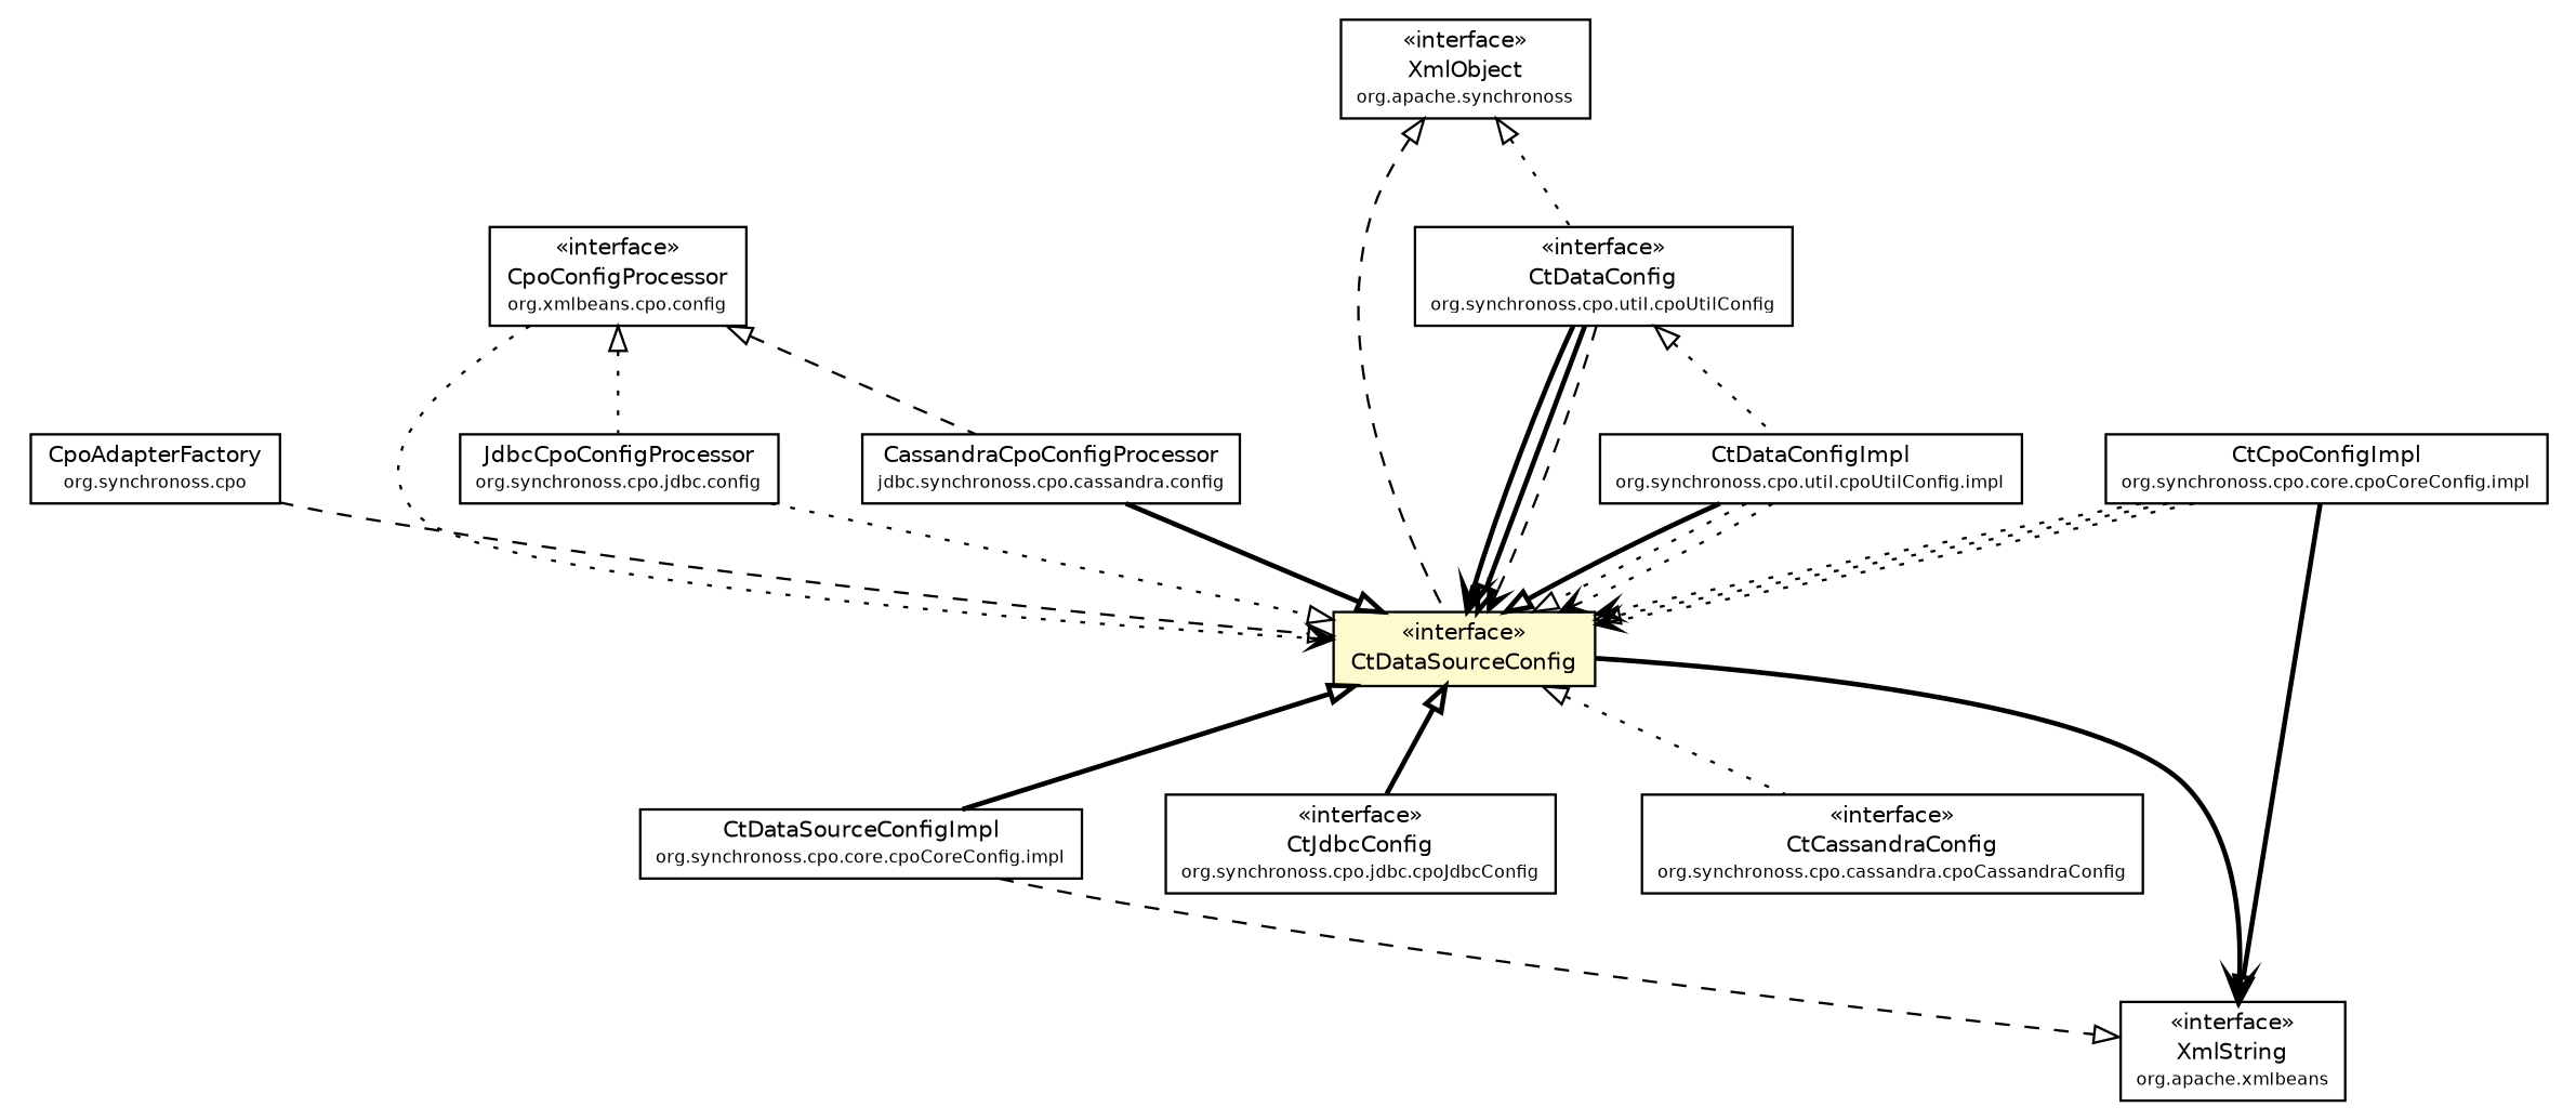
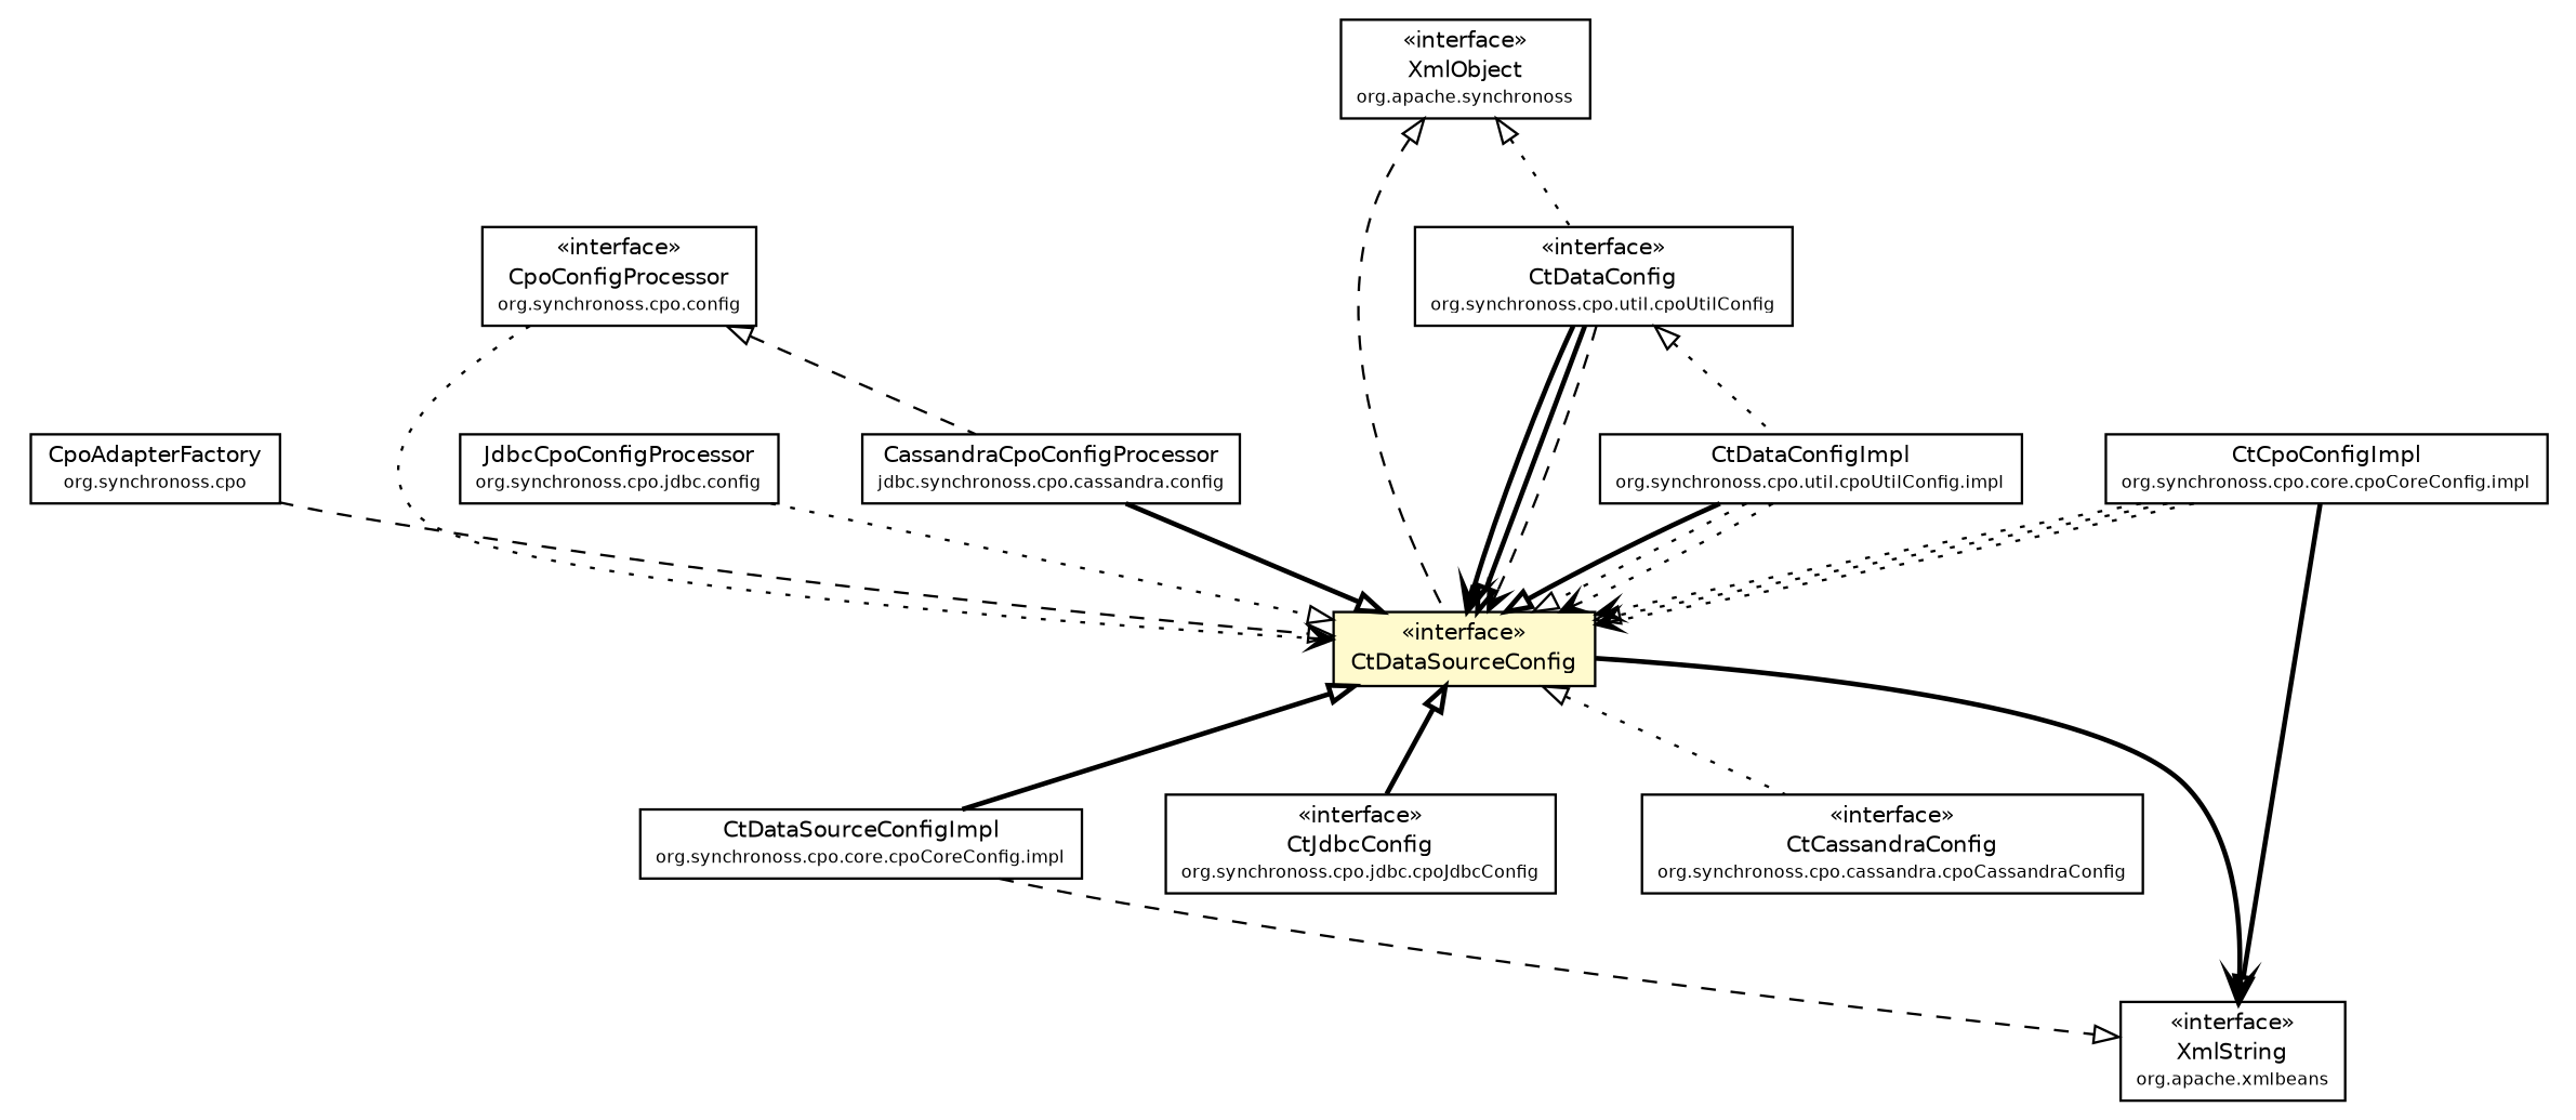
  digraph {
    node [fontcolor=black fontname=Helvetica fontsize=9.0 shape=plaintext]
    edge [arrowhead=onormal color=black fontcolor=black fontname=Helvetica fontsize=10.0 headport=p labelfontname=Helvetica labelfontsize=10 style=dotted tailport=p]
    n1 [label=<<table border="0" cellborder="1" cellspacing="0" cellpadding="2" port="p" href="../../CpoAdapterFactory.html"> 		<tr><td><table border="0" cellspacing="0" cellpadding="1"> 			<tr><td> CpoAdapterFactory </td></tr> 			<tr><td><font point-size="7.0"> org.synchronoss.cpo </font></td></tr> 		</table></td></tr> 		</table>>]
    n2 [label=<<table border="0" cellborder="1" cellspacing="0" cellpadding="2" port="p" bgcolor="lemonChiffon" href="./CtDataSourceConfig.html"> 		<tr><td><table border="0" cellspacing="0" cellpadding="1"> 			<tr><td> &laquo;interface&raquo; </td></tr> 			<tr><td> CtDataSourceConfig </td></tr> 		</table></td></tr> 		</table>>]
    n3 [label=<<table border="0" cellborder="1" cellspacing="0" cellpadding="2" port="p" href="./impl/CtDataSourceConfigImpl.html"> 		<tr><td><table border="0" cellspacing="0" cellpadding="1"> 			<tr><td> CtDataSourceConfigImpl </td></tr> 			<tr><td><font point-size="7.0"> org.synchronoss.cpo.core.cpoCoreConfig.impl </font></td></tr> 		</table></td></tr> 		</table>>]
    n4 [label=<<table border="0" cellborder="1" cellspacing="0" cellpadding="2" port="p" href="../../jdbc/cpoJdbcConfig/CtJdbcConfig.html"> 		<tr><td><table border="0" cellspacing="0" cellpadding="1"> 			<tr><td> &laquo;interface&raquo; </td></tr> 			<tr><td> CtJdbcConfig </td></tr> 			<tr><td><font point-size="7.0"> org.synchronoss.cpo.jdbc.cpoJdbcConfig </font></td></tr> 		</table></td></tr> 		</table>>]
    n5 [label=<<table border="0" cellborder="1" cellspacing="0" cellpadding="2" port="p" href="../../cassandra/cpoCassandraConfig/CtCassandraConfig.html"> 		<tr><td><table border="0" cellspacing="0" cellpadding="1"> 			<tr><td> &laquo;interface&raquo; </td></tr> 			<tr><td> CtCassandraConfig </td></tr> 			<tr><td><font point-size="7.0"> org.synchronoss.cpo.cassandra.cpoCassandraConfig </font></td></tr> 		</table></td></tr> 		</table>>]
    n6 [label=<<table border="0" cellborder="1" cellspacing="0" cellpadding="2" port="p" href="http://java.sun.com/j2se/1.4.2/docs/api/org/apache/xmlbeans/XmlString.html"> 		<tr><td><table border="0" cellspacing="0" cellpadding="1"> 			<tr><td> &laquo;interface&raquo; </td></tr> 			<tr><td> XmlString </td></tr> 			<tr><td><font point-size="7.0"> org.apache.xmlbeans </font></td></tr> 		</table></td></tr> 		</table>>]
-   n7 [label=<<table border="0" cellborder="1" cellspacing="0" cellpadding="2" port="p" href="../../config/CpoConfigProcessor.html"> 		<tr><td><table border="0" cellspacing="0" cellpadding="1"> 			<tr><td> &laquo;interface&raquo; </td></tr> 			<tr><td> CpoConfigProcessor </td></tr> 			<tr><td><font point-size="7.0"> org.xmlbeans.cpo.config </font></td></tr> 		</table></td></tr> 		</table>>]
+   n7 [label=<<table border="0" cellborder="1" cellspacing="0" cellpadding="2" port="p" href="../../config/CpoConfigProcessor.html"> 		<tr><td><table border="0" cellspacing="0" cellpadding="1"> 			<tr><td> &laquo;interface&raquo; </td></tr> 			<tr><td> CpoConfigProcessor </td></tr> 			<tr><td><font point-size="7.0"> org.synchronoss.cpo.config </font></td></tr> 		</table></td></tr> 		</table>>]
    n8 [label=<<table border="0" cellborder="1" cellspacing="0" cellpadding="2" port="p" href="../../jdbc/config/JdbcCpoConfigProcessor.html"> 		<tr><td><table border="0" cellspacing="0" cellpadding="1"> 			<tr><td> JdbcCpoConfigProcessor </td></tr> 			<tr><td><font point-size="7.0"> org.synchronoss.cpo.jdbc.config </font></td></tr> 		</table></td></tr> 		</table>>]
    n9 [label=<<table border="0" cellborder="1" cellspacing="0" cellpadding="2" port="p" href="../../cassandra/config/CassandraCpoConfigProcessor.html"> 		<tr><td><table border="0" cellspacing="0" cellpadding="1"> 			<tr><td> CassandraCpoConfigProcessor </td></tr> 			<tr><td><font point-size="7.0"> jdbc.synchronoss.cpo.cassandra.config </font></td></tr> 		</table></td></tr> 		</table>>]
    n10 [label=<<table border="0" cellborder="1" cellspacing="0" cellpadding="2" port="p" href="./impl/CtCpoConfigImpl.html"> 		<tr><td><table border="0" cellspacing="0" cellpadding="1"> 			<tr><td> CtCpoConfigImpl </td></tr> 			<tr><td><font point-size="7.0"> org.synchronoss.cpo.core.cpoCoreConfig.impl </font></td></tr> 		</table></td></tr> 		</table>>]
    n11 [label=<<table border="0" cellborder="1" cellspacing="0" cellpadding="2" port="p" href="../../util/cpoUtilConfig/CtDataConfig.html"> 		<tr><td><table border="0" cellspacing="0" cellpadding="1"> 			<tr><td> &laquo;interface&raquo; </td></tr> 			<tr><td> CtDataConfig </td></tr> 			<tr><td><font point-size="7.0"> org.synchronoss.cpo.util.cpoUtilConfig </font></td></tr> 		</table></td></tr> 		</table>>]
    n12 [label=<<table border="0" cellborder="1" cellspacing="0" cellpadding="2" port="p" href="../../util/cpoUtilConfig/impl/CtDataConfigImpl.html"> 		<tr><td><table border="0" cellspacing="0" cellpadding="1"> 			<tr><td> CtDataConfigImpl </td></tr> 			<tr><td><font point-size="7.0"> org.synchronoss.cpo.util.cpoUtilConfig.impl </font></td></tr> 		</table></td></tr> 		</table>>]
    n13 [label=<<table border="0" cellborder="1" cellspacing="0" cellpadding="2" port="p" href="http://java.sun.com/j2se/1.4.2/docs/api/org/apache/xmlbeans/XmlObject.html"> 		<tr><td><table border="0" cellspacing="0" cellpadding="1"> 			<tr><td> &laquo;interface&raquo; </td></tr> 			<tr><td> XmlObject </td></tr> 			<tr><td><font point-size="7.0"> org.apache.synchronoss </font></td></tr> 		</table></td></tr> 		</table>>]
    n1 -> n2 [style=dashed]
    n2 -> n3 [arrowtail=empty dir=back fontsize=10 style=bold arrowhead="" color="" fontcolor=""]
    n2 -> n4 [arrowtail=empty dir=back fontsize=10 style=bold arrowhead="" color="" fontcolor=""]
    n2 -> n5 [arrowtail=empty dir=back fontsize=10 arrowhead="" color="" fontcolor=""]
    n2 -> n6 [arrowhead=vee style=bold]
    n3 -> n6 [style=dashed]
    n7 -> n2 [arrowhead=vee]
-   n7 -> n8 [arrowtail=empty dir=back fontsize=10 arrowhead="" color="" fontcolor=""]
    n7 -> n9 [arrowtail=empty dir=back fontsize=10 style=dashed arrowhead="" color="" fontcolor=""]
    n8 -> n2
    n9 -> n2 [style=bold]
    n10 -> n2 [arrowhead=vee]
    n10 -> n2
    n10 -> n2 [arrowhead=vee]
    n10 -> n6 [style=bold]
    n11 -> n2 [style=bold]
    n11 -> n2 [arrowhead=vee style=bold]
    n11 -> n2 [arrowhead=vee style=dashed]
    n11 -> n12 [arrowtail=empty dir=back fontsize=10 arrowhead="" color="" fontcolor=""]
    n12 -> n2 [style=bold]
    n12 -> n2
    n12 -> n2 [arrowhead=vee]
    n13 -> n2 [arrowtail=empty dir=back fontsize=10 style=dashed arrowhead="" color="" fontcolor=""]
    n13 -> n11 [arrowtail=empty dir=back fontsize=10 arrowhead="" color="" fontcolor=""]
  }
